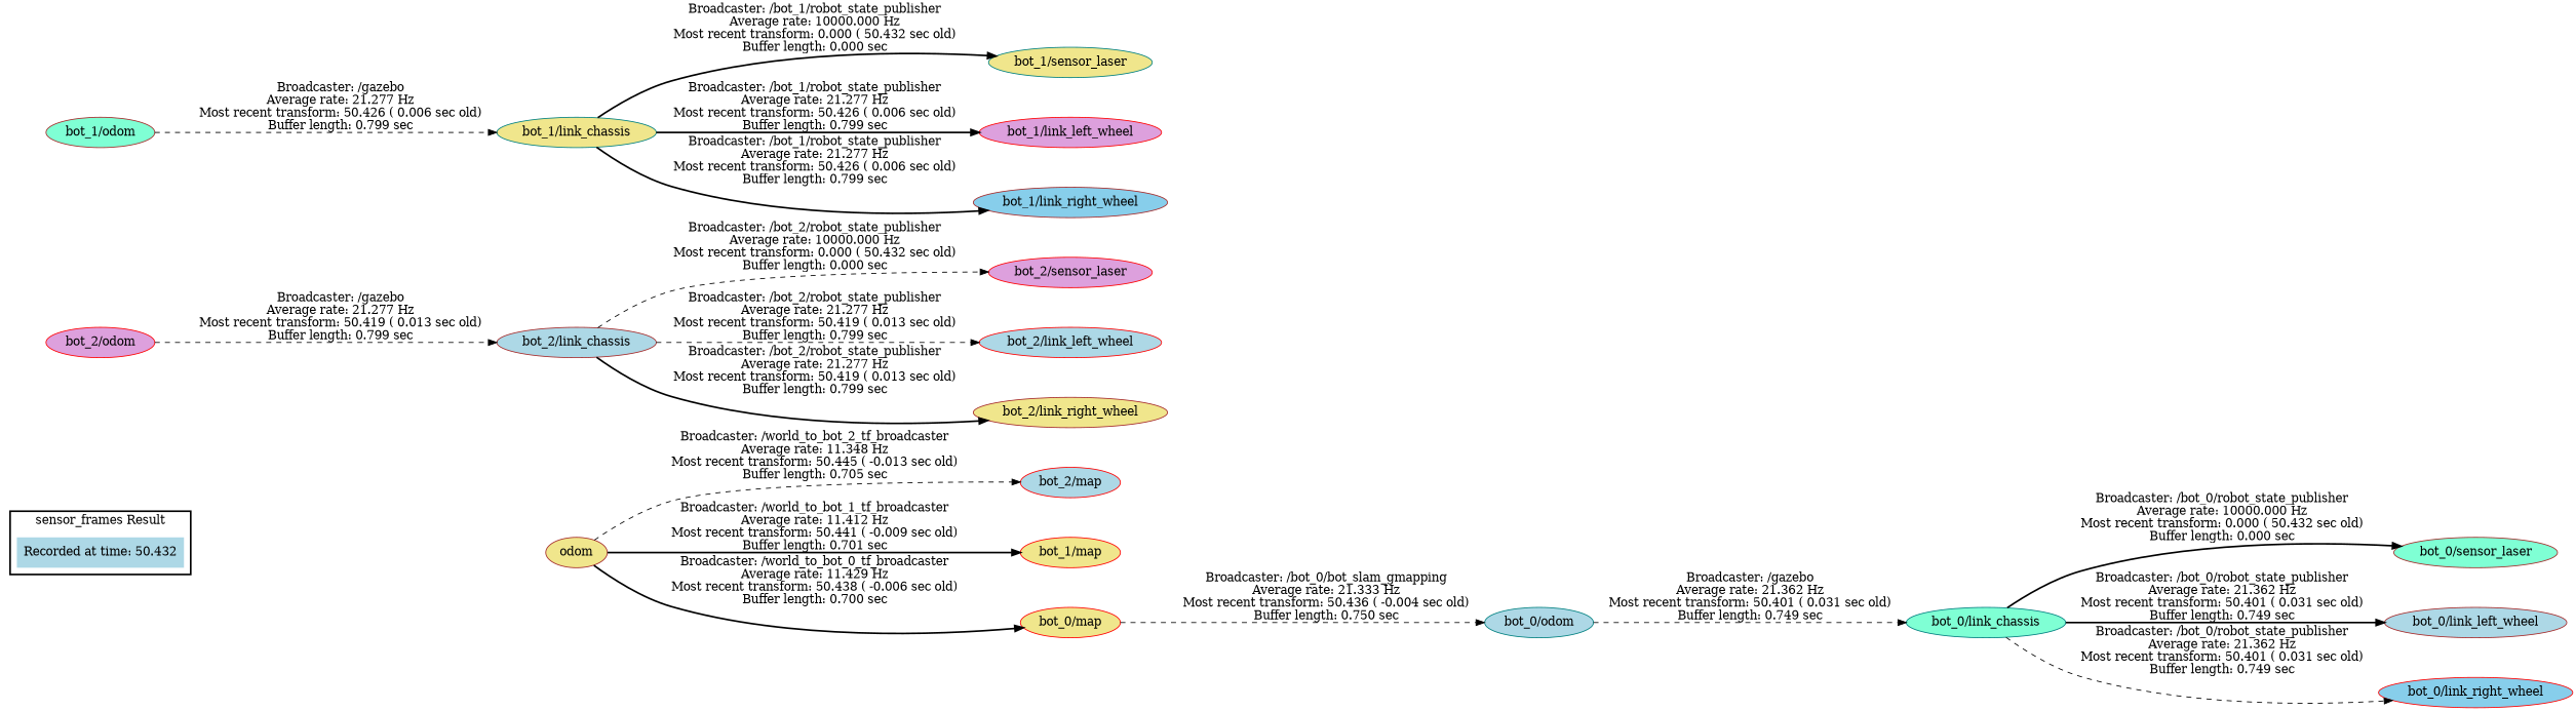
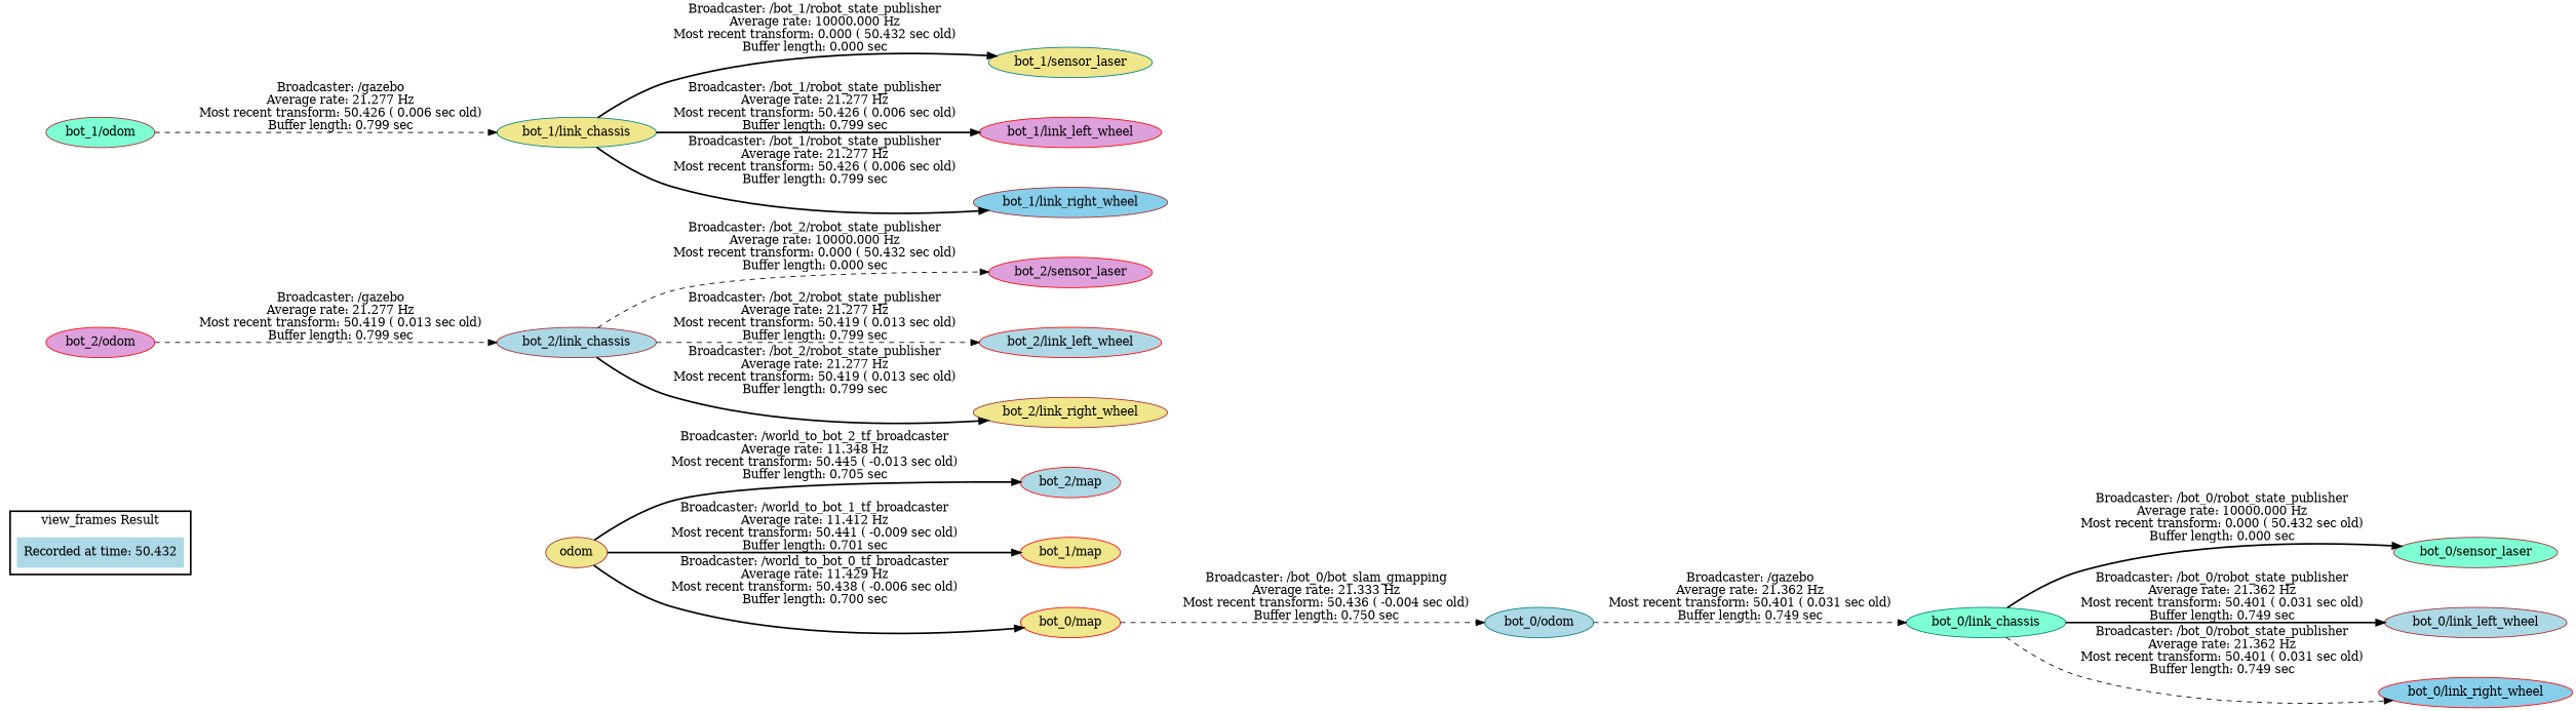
  digraph {
    rankdir=LR
    node [color=red fillcolor=lightblue style=filled]
    edge [style=bold]
    "Recorded at time: 50.432" [shape=plaintext]
    n2 [color=brown fillcolor=khaki label=odom]
    "bot_0/link_chassis" [color=teal fillcolor=aquamarine]
    "bot_0/sensor_laser" [color=brown fillcolor=aquamarine]
    "bot_0/link_left_wheel" [color=brown]
    "bot_0/link_right_wheel" [fillcolor=skyblue]
    "bot_0/odom" [color=teal]
    "bot_2/link_chassis" [color=brown]
    "bot_2/sensor_laser" [fillcolor=plum]
    "bot_2/link_left_wheel"
    "bot_2/link_right_wheel" [color=brown fillcolor=khaki]
    "bot_2/odom" [fillcolor=plum]
    "bot_1/link_chassis" [color=teal fillcolor=khaki]
    "bot_1/sensor_laser" [color=teal fillcolor=khaki]
    "bot_1/link_left_wheel" [fillcolor=plum]
    "bot_1/link_right_wheel" [color=brown fillcolor=skyblue]
    "bot_1/odom" [color=brown fillcolor=aquamarine]
    "bot_2/map"
    "bot_1/map" [fillcolor=khaki]
    "bot_0/map" [fillcolor=khaki]
    subgraph cluster_1 {
      color=black
-     label="sensor_frames Result"
+     label="view_frames Result"
      style=bold
      "Recorded at time: 50.432"
    }
    "Recorded at time: 50.432" -> n2 [style=invis]
-   n2 -> "bot_2/map" [label="Broadcaster: /world_to_bot_2_tf_broadcaster\nAverage rate: 11.348 Hz\nMost recent transform: 50.445 ( -0.013 sec old)\nBuffer length: 0.705 sec\n" style=dashed]
+   n2 -> "bot_2/map" [label="Broadcaster: /world_to_bot_2_tf_broadcaster\nAverage rate: 11.348 Hz\nMost recent transform: 50.445 ( -0.013 sec old)\nBuffer length: 0.705 sec\n"]
    n2 -> "bot_1/map" [label="Broadcaster: /world_to_bot_1_tf_broadcaster\nAverage rate: 11.412 Hz\nMost recent transform: 50.441 ( -0.009 sec old)\nBuffer length: 0.701 sec\n"]
    n2 -> "bot_0/map" [label="Broadcaster: /world_to_bot_0_tf_broadcaster\nAverage rate: 11.429 Hz\nMost recent transform: 50.438 ( -0.006 sec old)\nBuffer length: 0.700 sec\n"]
    "bot_0/link_chassis" -> "bot_0/sensor_laser" [label="Broadcaster: /bot_0/robot_state_publisher\nAverage rate: 10000.000 Hz\nMost recent transform: 0.000 ( 50.432 sec old)\nBuffer length: 0.000 sec\n"]
    "bot_0/link_chassis" -> "bot_0/link_left_wheel" [label="Broadcaster: /bot_0/robot_state_publisher\nAverage rate: 21.362 Hz\nMost recent transform: 50.401 ( 0.031 sec old)\nBuffer length: 0.749 sec\n"]
    "bot_0/link_chassis" -> "bot_0/link_right_wheel" [label="Broadcaster: /bot_0/robot_state_publisher\nAverage rate: 21.362 Hz\nMost recent transform: 50.401 ( 0.031 sec old)\nBuffer length: 0.749 sec\n" style=dashed]
    "bot_0/odom" -> "bot_0/link_chassis" [label="Broadcaster: /gazebo\nAverage rate: 21.362 Hz\nMost recent transform: 50.401 ( 0.031 sec old)\nBuffer length: 0.749 sec\n" style=dashed]
    "bot_2/link_chassis" -> "bot_2/sensor_laser" [label="Broadcaster: /bot_2/robot_state_publisher\nAverage rate: 10000.000 Hz\nMost recent transform: 0.000 ( 50.432 sec old)\nBuffer length: 0.000 sec\n" style=dashed]
    "bot_2/link_chassis" -> "bot_2/link_left_wheel" [label="Broadcaster: /bot_2/robot_state_publisher\nAverage rate: 21.277 Hz\nMost recent transform: 50.419 ( 0.013 sec old)\nBuffer length: 0.799 sec\n" style=dashed]
    "bot_2/link_chassis" -> "bot_2/link_right_wheel" [label="Broadcaster: /bot_2/robot_state_publisher\nAverage rate: 21.277 Hz\nMost recent transform: 50.419 ( 0.013 sec old)\nBuffer length: 0.799 sec\n"]
    "bot_2/odom" -> "bot_2/link_chassis" [label="Broadcaster: /gazebo\nAverage rate: 21.277 Hz\nMost recent transform: 50.419 ( 0.013 sec old)\nBuffer length: 0.799 sec\n" style=dashed]
    "bot_1/link_chassis" -> "bot_1/sensor_laser" [label="Broadcaster: /bot_1/robot_state_publisher\nAverage rate: 10000.000 Hz\nMost recent transform: 0.000 ( 50.432 sec old)\nBuffer length: 0.000 sec\n"]
    "bot_1/link_chassis" -> "bot_1/link_left_wheel" [label="Broadcaster: /bot_1/robot_state_publisher\nAverage rate: 21.277 Hz\nMost recent transform: 50.426 ( 0.006 sec old)\nBuffer length: 0.799 sec\n"]
    "bot_1/link_chassis" -> "bot_1/link_right_wheel" [label="Broadcaster: /bot_1/robot_state_publisher\nAverage rate: 21.277 Hz\nMost recent transform: 50.426 ( 0.006 sec old)\nBuffer length: 0.799 sec\n"]
    "bot_1/odom" -> "bot_1/link_chassis" [label="Broadcaster: /gazebo\nAverage rate: 21.277 Hz\nMost recent transform: 50.426 ( 0.006 sec old)\nBuffer length: 0.799 sec\n" style=dashed]
    "bot_0/map" -> "bot_0/odom" [label="Broadcaster: /bot_0/bot_slam_gmapping\nAverage rate: 21.333 Hz\nMost recent transform: 50.436 ( -0.004 sec old)\nBuffer length: 0.750 sec\n" style=dashed]
  }
